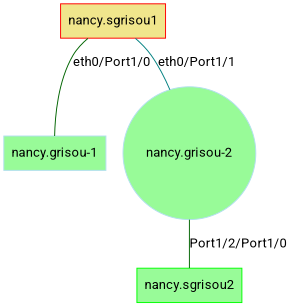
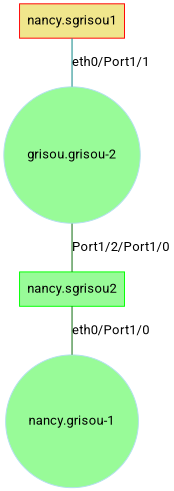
  graph {
    fontname=Roboto
    node [color=lightblue2 fillcolor=palegreen fontname=Roboto shape=box style=filled]
    edge [color=darkgreen fontname=Roboto]
    "nancy.sgrisou1" [color=red fillcolor=khaki]
-   "nancy.grisou-1"
-   "nancy.grisou-2" [shape=circle]
+   "nancy.grisou-1" [shape=circle]
+   "nancy.grisou-2" [shape=circle label="grisou.grisou-2"]
    "nancy.sgrisou2" [color=green]
-   "nancy.sgrisou1" -- "nancy.grisou-1" [label="eth0/Port1/0"]
+   "nancy.sgrisou2" -- "nancy.grisou-1" [label="eth0/Port1/0"]
    "nancy.sgrisou1" -- "nancy.grisou-2" [color=teal label="eth0/Port1/1"]
    "nancy.grisou-2" -- "nancy.sgrisou2" [label="Port1/2/Port1/0"]
  }
